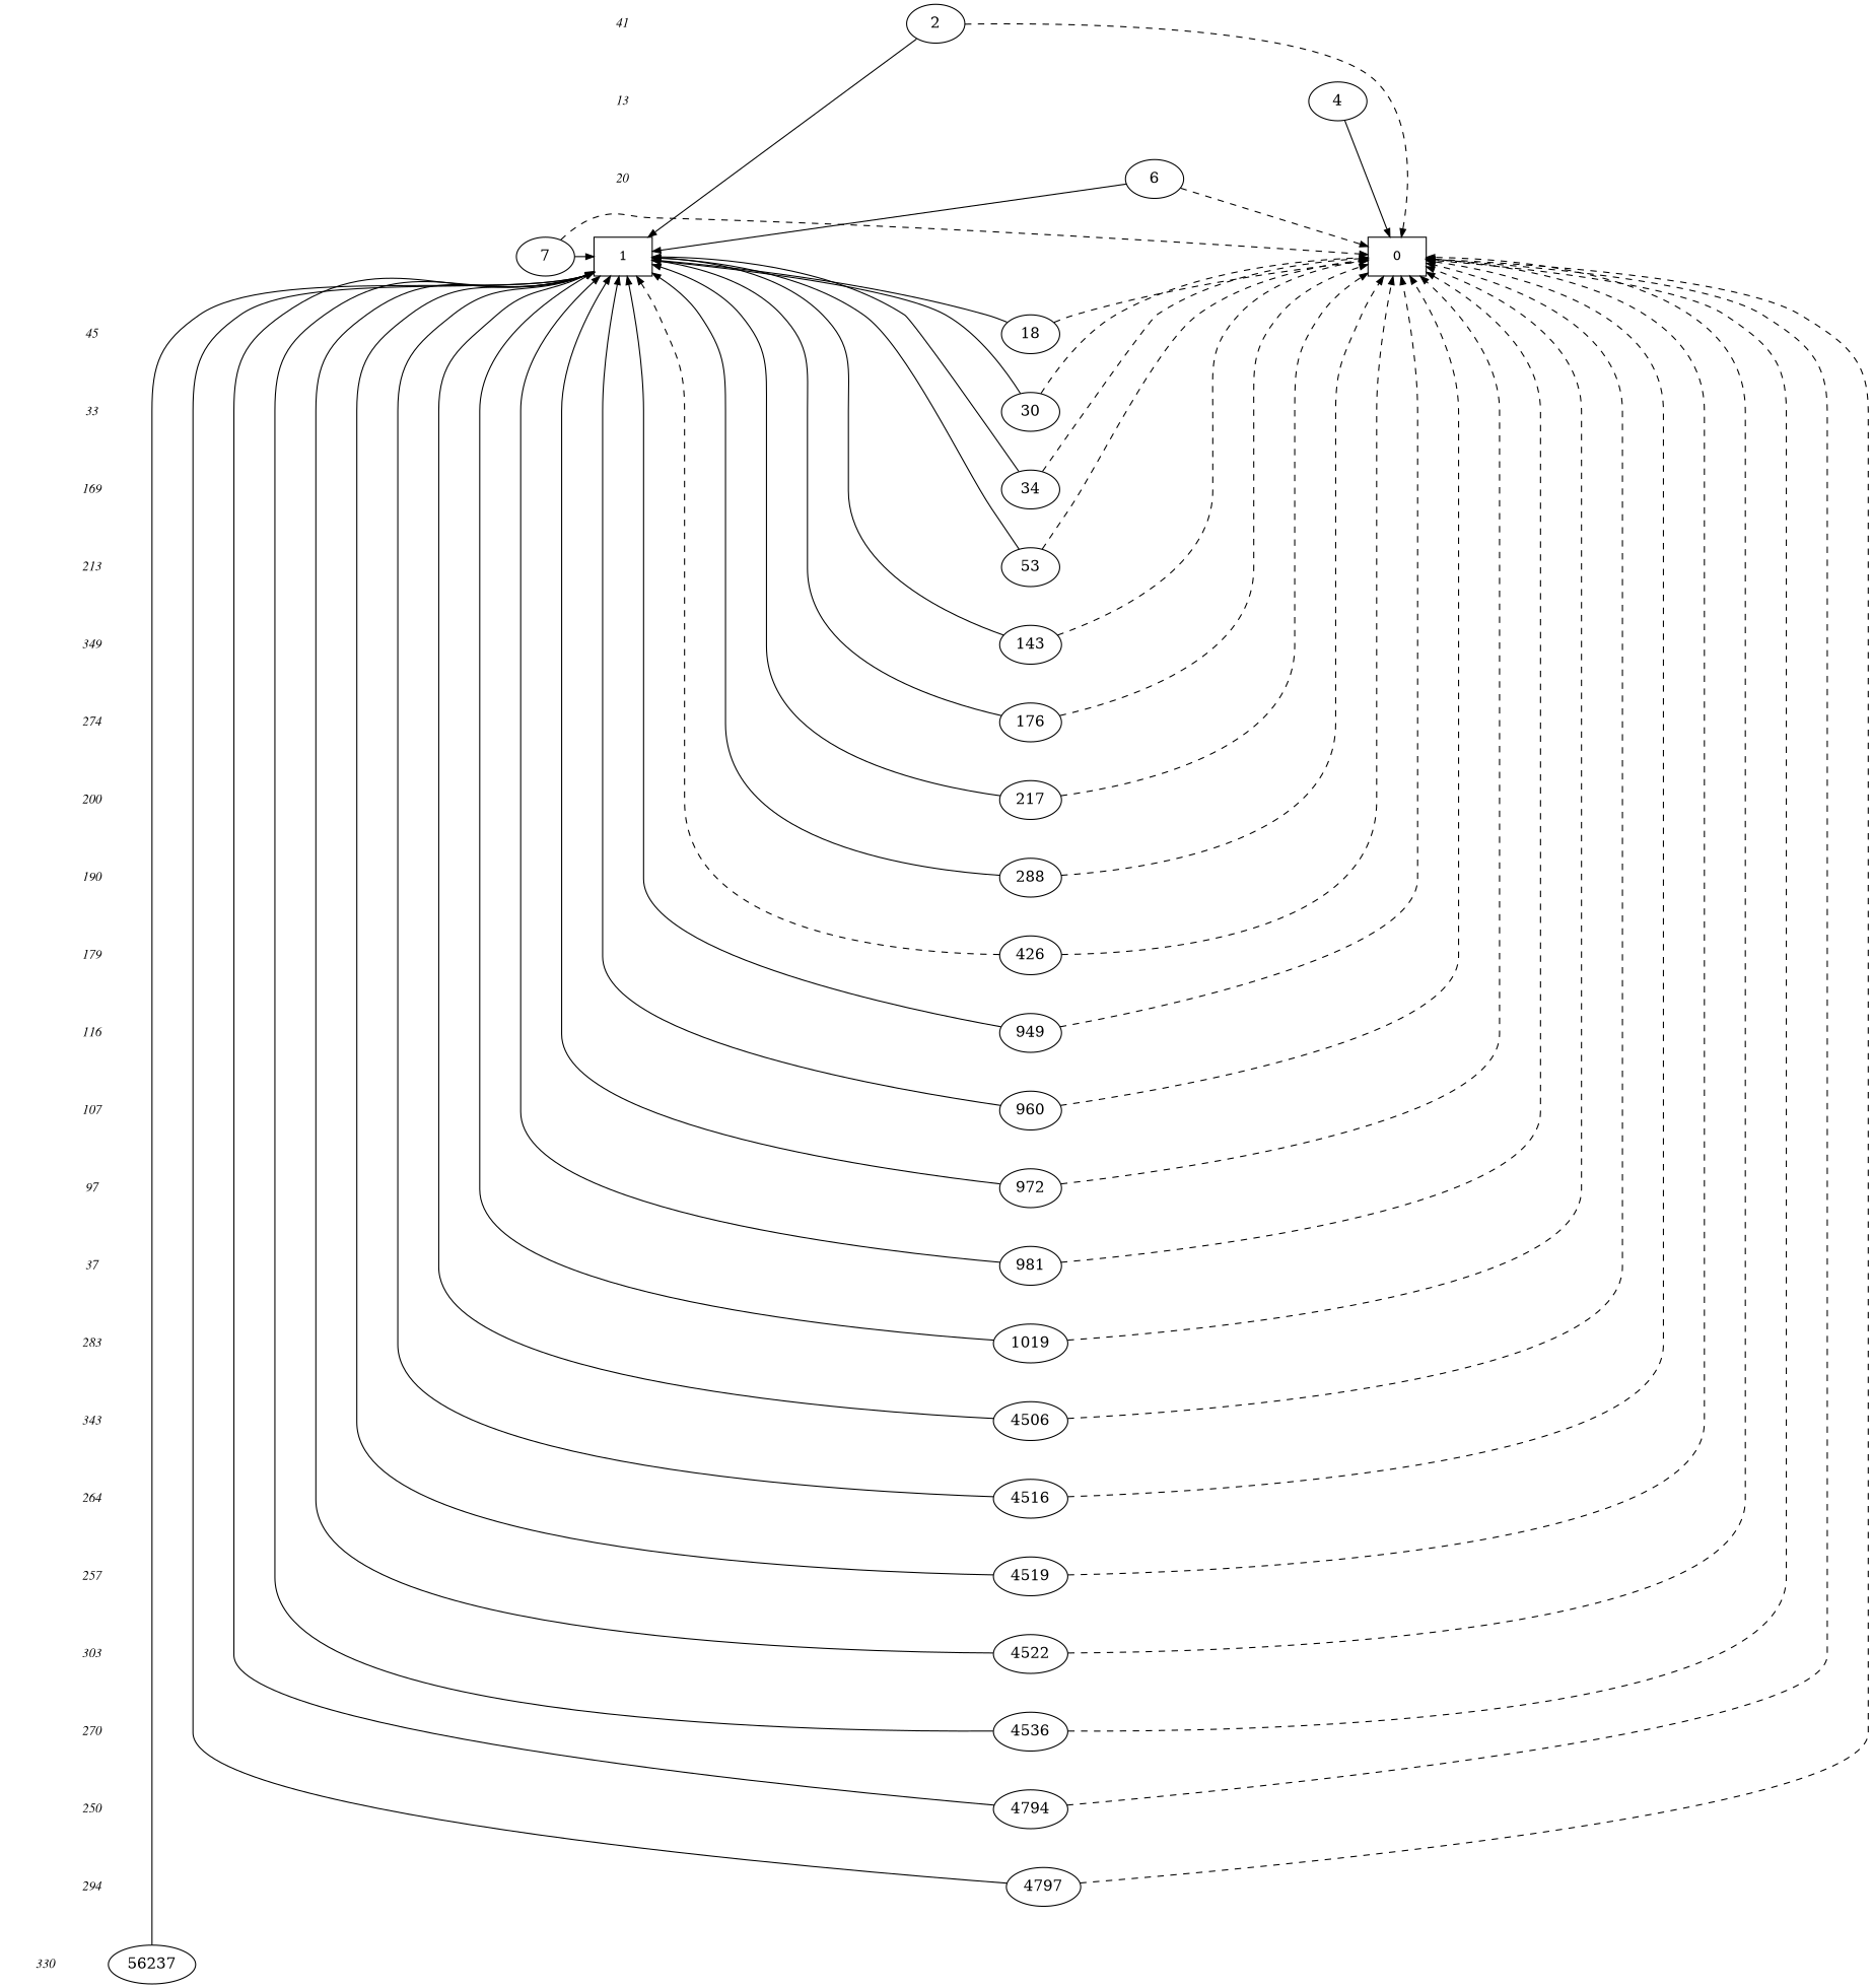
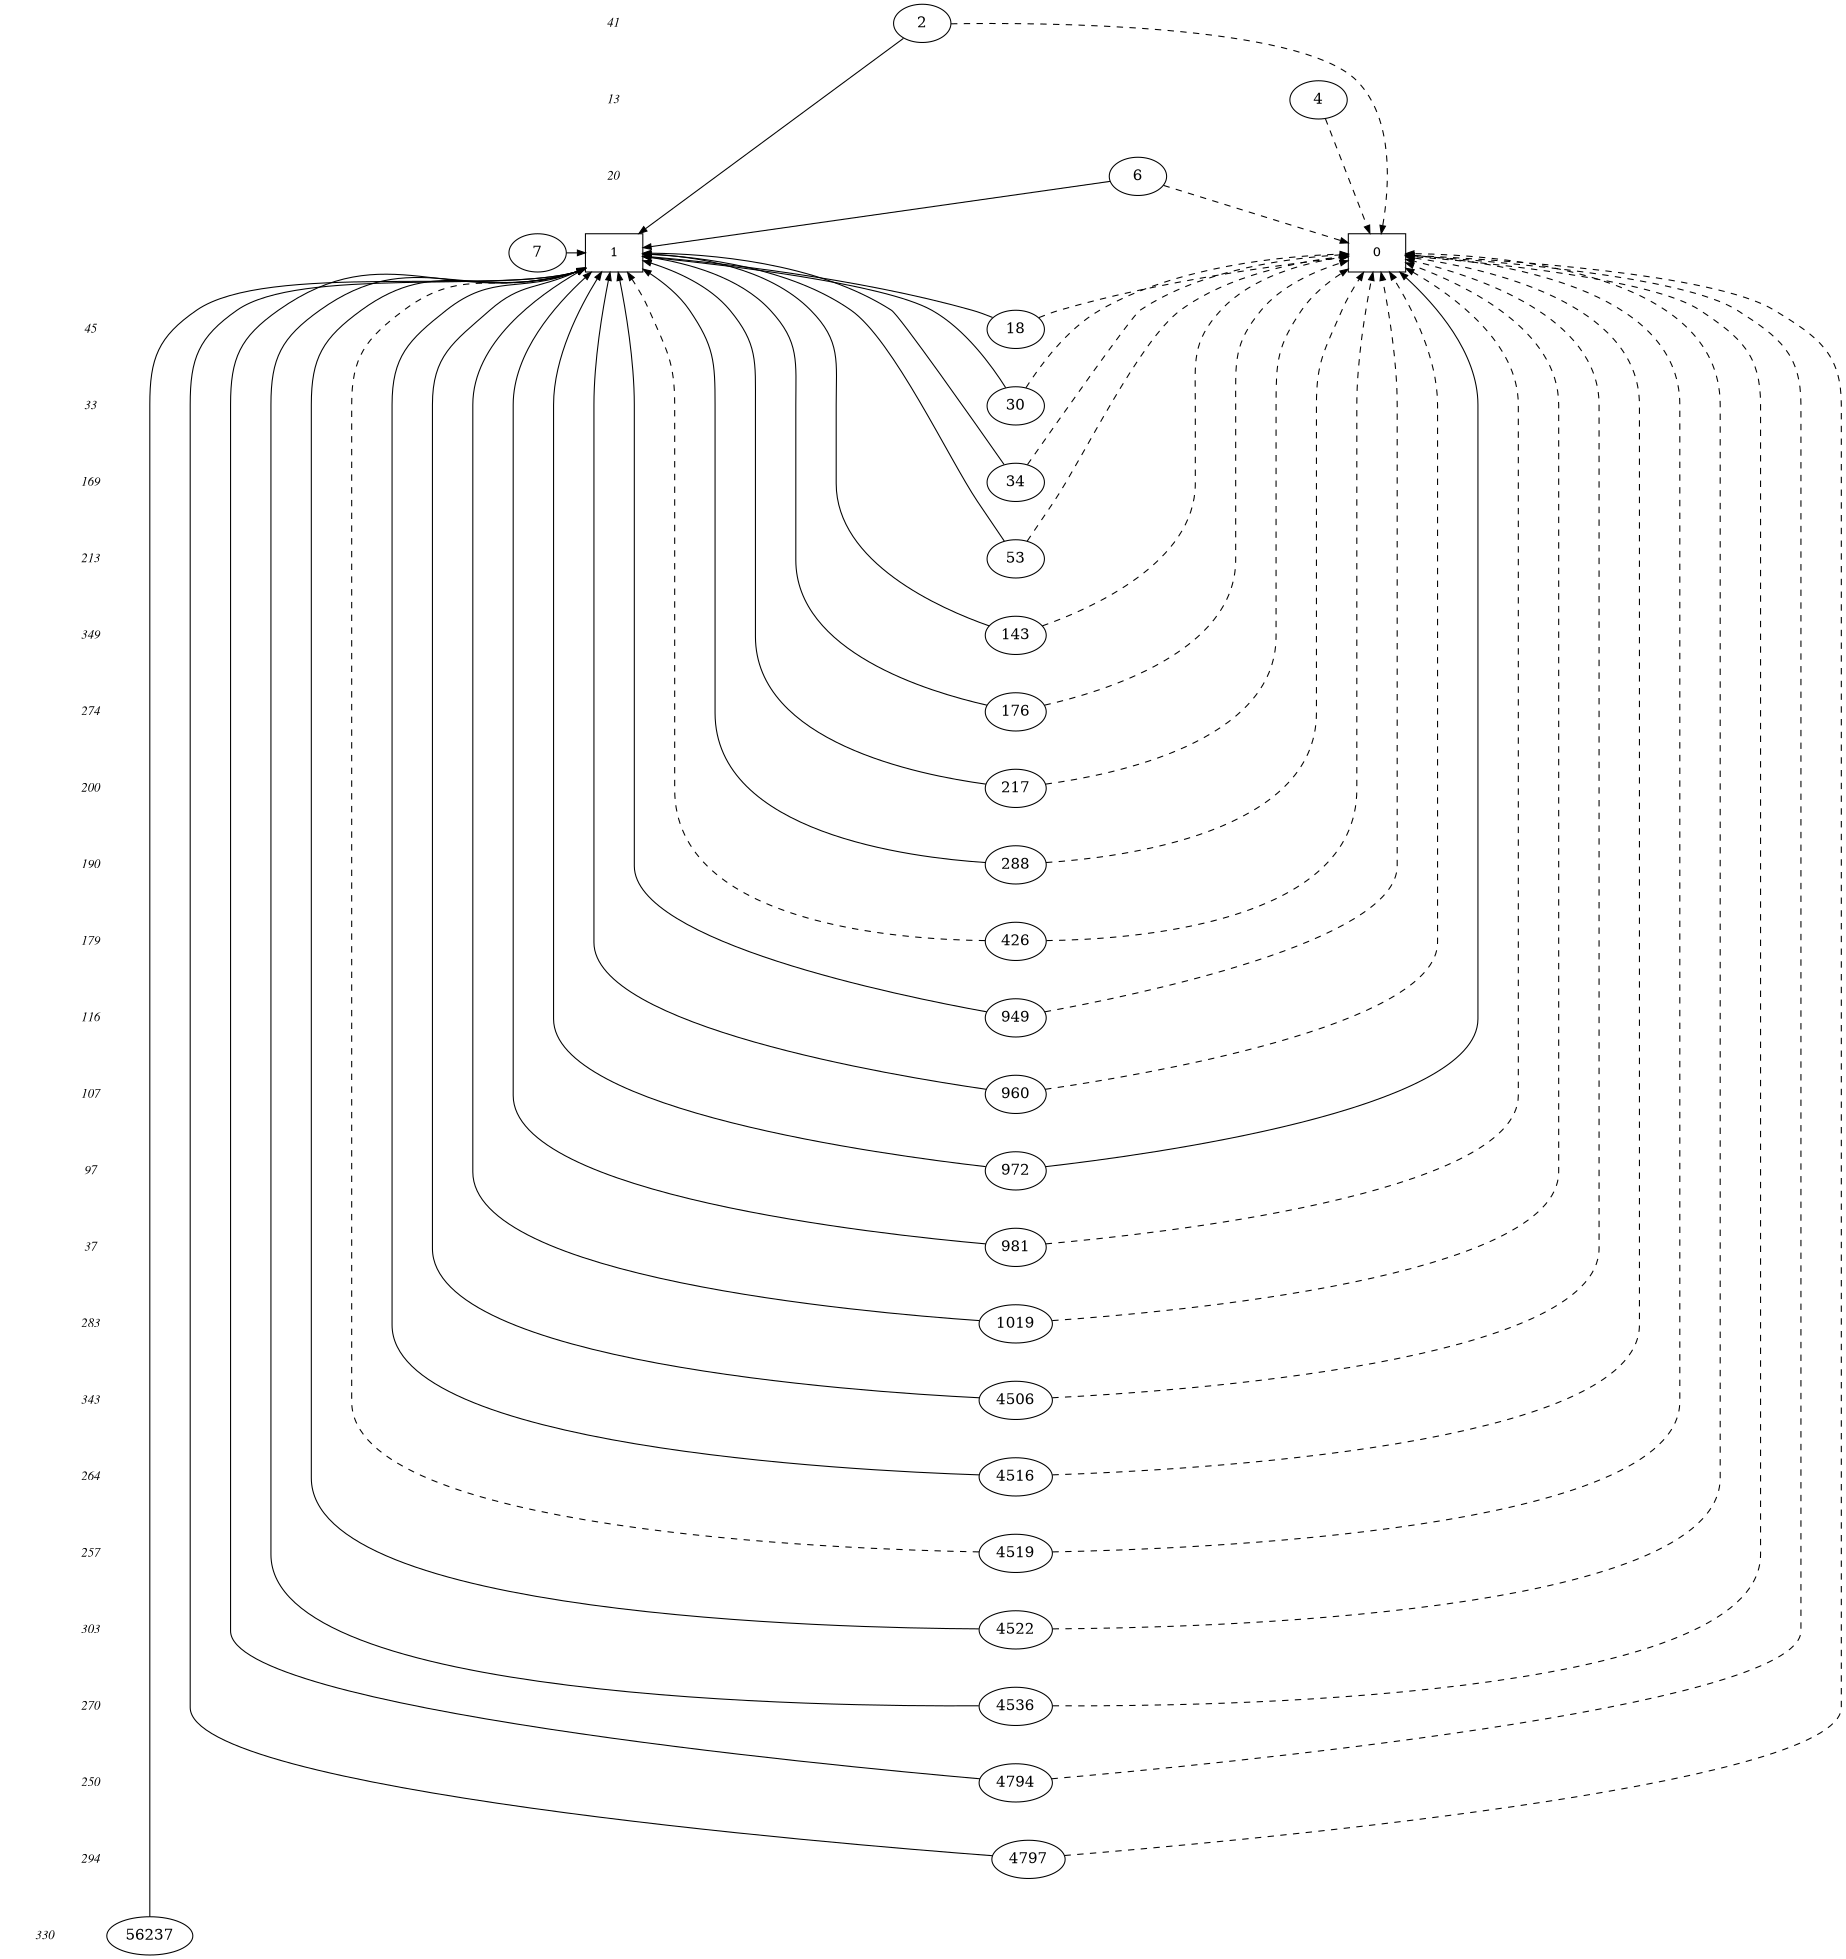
  digraph {
    edge [style=invis arrowsize=.75]
    T [style=invis]
    0 [fontsize=12 shape=box]
    1 [fontsize=12 shape=box]
    41 [fontname="Times Italic" fontsize=12 shape=plaintext]
    2
    169 [fontname="Times Italic" fontsize=12 shape=plaintext]
    34
    13 [fontname="Times Italic" fontsize=12 shape=plaintext]
    4
    20 [fontname="Times Italic" fontsize=12 shape=plaintext]
    6
    7
    45 [fontname="Times Italic" fontsize=12 shape=plaintext]
    18
    33 [fontname="Times Italic" fontsize=12 shape=plaintext]
    30
    213 [fontname="Times Italic" fontsize=12 shape=plaintext]
    53
    349 [fontname="Times Italic" fontsize=12 shape=plaintext]
    143
    274 [fontname="Times Italic" fontsize=12 shape=plaintext]
    176
    200 [fontname="Times Italic" fontsize=12 shape=plaintext]
    217
    190 [fontname="Times Italic" fontsize=12 shape=plaintext]
    288
    179 [fontname="Times Italic" fontsize=12 shape=plaintext]
    426
    116 [fontname="Times Italic" fontsize=12 shape=plaintext]
    949
    107 [fontname="Times Italic" fontsize=12 shape=plaintext]
    960
    97 [fontname="Times Italic" fontsize=12 shape=plaintext]
    972
    n35 [fontname="Times Italic" fontsize=12 label=37 shape=plaintext]
    981
    283 [fontname="Times Italic" fontsize=12 shape=plaintext]
    1019
    343 [fontname="Times Italic" fontsize=12 shape=plaintext]
    4506
    264 [fontname="Times Italic" fontsize=12 shape=plaintext]
    4516
    257 [fontname="Times Italic" fontsize=12 shape=plaintext]
    4519
    303 [fontname="Times Italic" fontsize=12 shape=plaintext]
    4522
    270 [fontname="Times Italic" fontsize=12 shape=plaintext]
    4536
    250 [fontname="Times Italic" fontsize=12 shape=plaintext]
    4794
    294 [fontname="Times Italic" fontsize=12 shape=plaintext]
    4797
    330 [fontname="Times Italic" fontsize=12 shape=plaintext]
    56237
    subgraph sub_1 {
      rank=same
      subgraph sub_2 {
        rank=same
        T
      }
      subgraph sub_3 {
        rank=same
        0
      }
      subgraph sub_4 {
        rank=same
        1
      }
    }
    subgraph sub_5 {
      rank=same
      2
      subgraph sub_6 {
        rank=same
        41
      }
    }
    subgraph sub_7 {
      rank=same
      34
      subgraph sub_8 {
        rank=same
        169
      }
    }
    subgraph sub_9 {
      rank=same
      4
      subgraph sub_10 {
        rank=same
        13
      }
    }
    subgraph sub_11 {
      rank=same
      6
      subgraph sub_12 {
        rank=same
        20
      }
    }
    subgraph sub_13 {
      rank=same
      7
      subgraph sub_14 {
        rank=same
        1
      }
    }
    subgraph sub_15 {
      rank=same
      18
      subgraph sub_16 {
        rank=same
        45
      }
    }
    subgraph sub_17 {
      rank=same
      30
      subgraph sub_18 {
        rank=same
        33
      }
    }
    subgraph sub_19 {
      rank=same
      53
      subgraph sub_20 {
        rank=same
        213
      }
    }
    subgraph sub_21 {
      rank=same
      143
      subgraph sub_22 {
        rank=same
        349
      }
    }
    subgraph sub_23 {
      rank=same
      176
      subgraph sub_24 {
        rank=same
        274
      }
    }
    subgraph sub_25 {
      rank=same
      217
      subgraph sub_26 {
        rank=same
        200
      }
    }
    subgraph sub_27 {
      rank=same
      288
      subgraph sub_28 {
        rank=same
        190
      }
    }
    subgraph sub_29 {
      rank=same
      426
      subgraph sub_30 {
        rank=same
        179
      }
    }
    subgraph sub_31 {
      rank=same
      949
      subgraph sub_32 {
        rank=same
        116
      }
    }
    subgraph sub_33 {
      rank=same
      960
      subgraph sub_34 {
        rank=same
        107
      }
    }
    subgraph sub_35 {
      rank=same
      972
      subgraph sub_36 {
        rank=same
        97
      }
    }
    subgraph sub_37 {
      rank=same
      981
      subgraph sub_38 {
        rank=same
        n35
      }
    }
    subgraph sub_39 {
      rank=same
      1019
      subgraph sub_40 {
        rank=same
        283
      }
    }
    subgraph sub_41 {
      rank=same
      4506
      subgraph sub_42 {
        rank=same
        343
      }
    }
    subgraph sub_43 {
      rank=same
      4516
      subgraph sub_44 {
        rank=same
        264
      }
    }
    subgraph sub_45 {
      rank=same
      4519
      subgraph sub_46 {
        rank=same
        257
      }
    }
    subgraph sub_47 {
      rank=same
      4522
      subgraph sub_48 {
        rank=same
        303
      }
    }
    subgraph sub_49 {
      rank=same
      4536
      subgraph sub_50 {
        rank=same
        270
      }
    }
    subgraph sub_51 {
      rank=same
      4794
      subgraph sub_52 {
        rank=same
        250
      }
    }
    subgraph sub_53 {
      rank=same
      4797
      subgraph sub_54 {
        rank=same
        294
      }
    }
    subgraph sub_55 {
      rank=same
      56237
      subgraph sub_56 {
        rank=same
        330
      }
    }
    1 -> 45 [arrowsize=""]
    41 -> 13 [arrowsize=""]
    2 -> 0 [style=dashed]
    2 -> 1 [style=solid]
    169 -> 213 [arrowsize=""]
    34 -> 0 [style=dashed]
    34 -> 1 [style=solid]
    13 -> 20 [arrowsize=""]
-   4 -> 0 [style=solid]
+   4 -> 0 [style=dashed]
    20 -> 1 [arrowsize=""]
    6 -> 0 [style=dashed]
    6 -> 1 [style=solid]
-   7 -> 0 [style=dashed]
    7 -> 1 [style=solid]
    45 -> 33 [arrowsize=""]
    18 -> 0 [style=dashed]
    18 -> 1 [style=solid]
    33 -> 169 [arrowsize=""]
    30 -> 0 [style=dashed]
    30 -> 1 [style=solid]
    213 -> 349 [arrowsize=""]
    53 -> 0 [style=dashed]
    53 -> 1 [style=solid]
    349 -> 274 [arrowsize=""]
    143 -> 0 [style=dashed]
    143 -> 1 [style=solid]
    274 -> 200 [arrowsize=""]
    176 -> 0 [style=dashed]
    176 -> 1 [style=solid]
    200 -> 190 [arrowsize=""]
    217 -> 0 [style=dashed]
    217 -> 1 [style=solid]
    190 -> 179 [arrowsize=""]
    288 -> 0 [style=dashed]
    288 -> 1 [style=solid]
    179 -> 116 [arrowsize=""]
    426 -> 0 [style=dashed]
    426 -> 1 [style=dashed]
    116 -> 107 [arrowsize=""]
    949 -> 0 [style=dashed]
    949 -> 1 [style=solid]
    107 -> 97 [arrowsize=""]
    960 -> 0 [style=dashed]
    960 -> 1 [style=solid]
    97 -> n35 [arrowsize=""]
-   972 -> 0 [style=dashed]
+   972 -> 0 [style=solid]
    972 -> 1 [style=solid]
    n35 -> 283 [arrowsize=""]
    981 -> 0 [style=dashed]
    981 -> 1 [style=solid]
    283 -> 343 [arrowsize=""]
    1019 -> 0 [style=dashed]
    1019 -> 1 [style=solid]
    343 -> 264 [arrowsize=""]
    4506 -> 0 [style=dashed]
    4506 -> 1 [style=solid]
    264 -> 257 [arrowsize=""]
    4516 -> 0 [style=dashed]
    4516 -> 1 [style=solid]
    257 -> 303 [arrowsize=""]
    4519 -> 0 [style=dashed]
-   4519 -> 1 [style=solid]
+   4519 -> 1 [style=dashed]
    303 -> 270 [arrowsize=""]
    4522 -> 0 [style=dashed]
    4522 -> 1 [style=solid]
    270 -> 250 [arrowsize=""]
    4536 -> 0 [style=dashed]
    4536 -> 1 [style=solid]
    250 -> 294 [arrowsize=""]
    4794 -> 0 [style=dashed]
    4794 -> 1 [style=solid]
    294 -> 330 [arrowsize=""]
    4797 -> 0 [style=dashed]
    4797 -> 1 [style=solid]
    330 -> T [arrowsize=""]
    56237 -> 1 [style=solid]
  }
